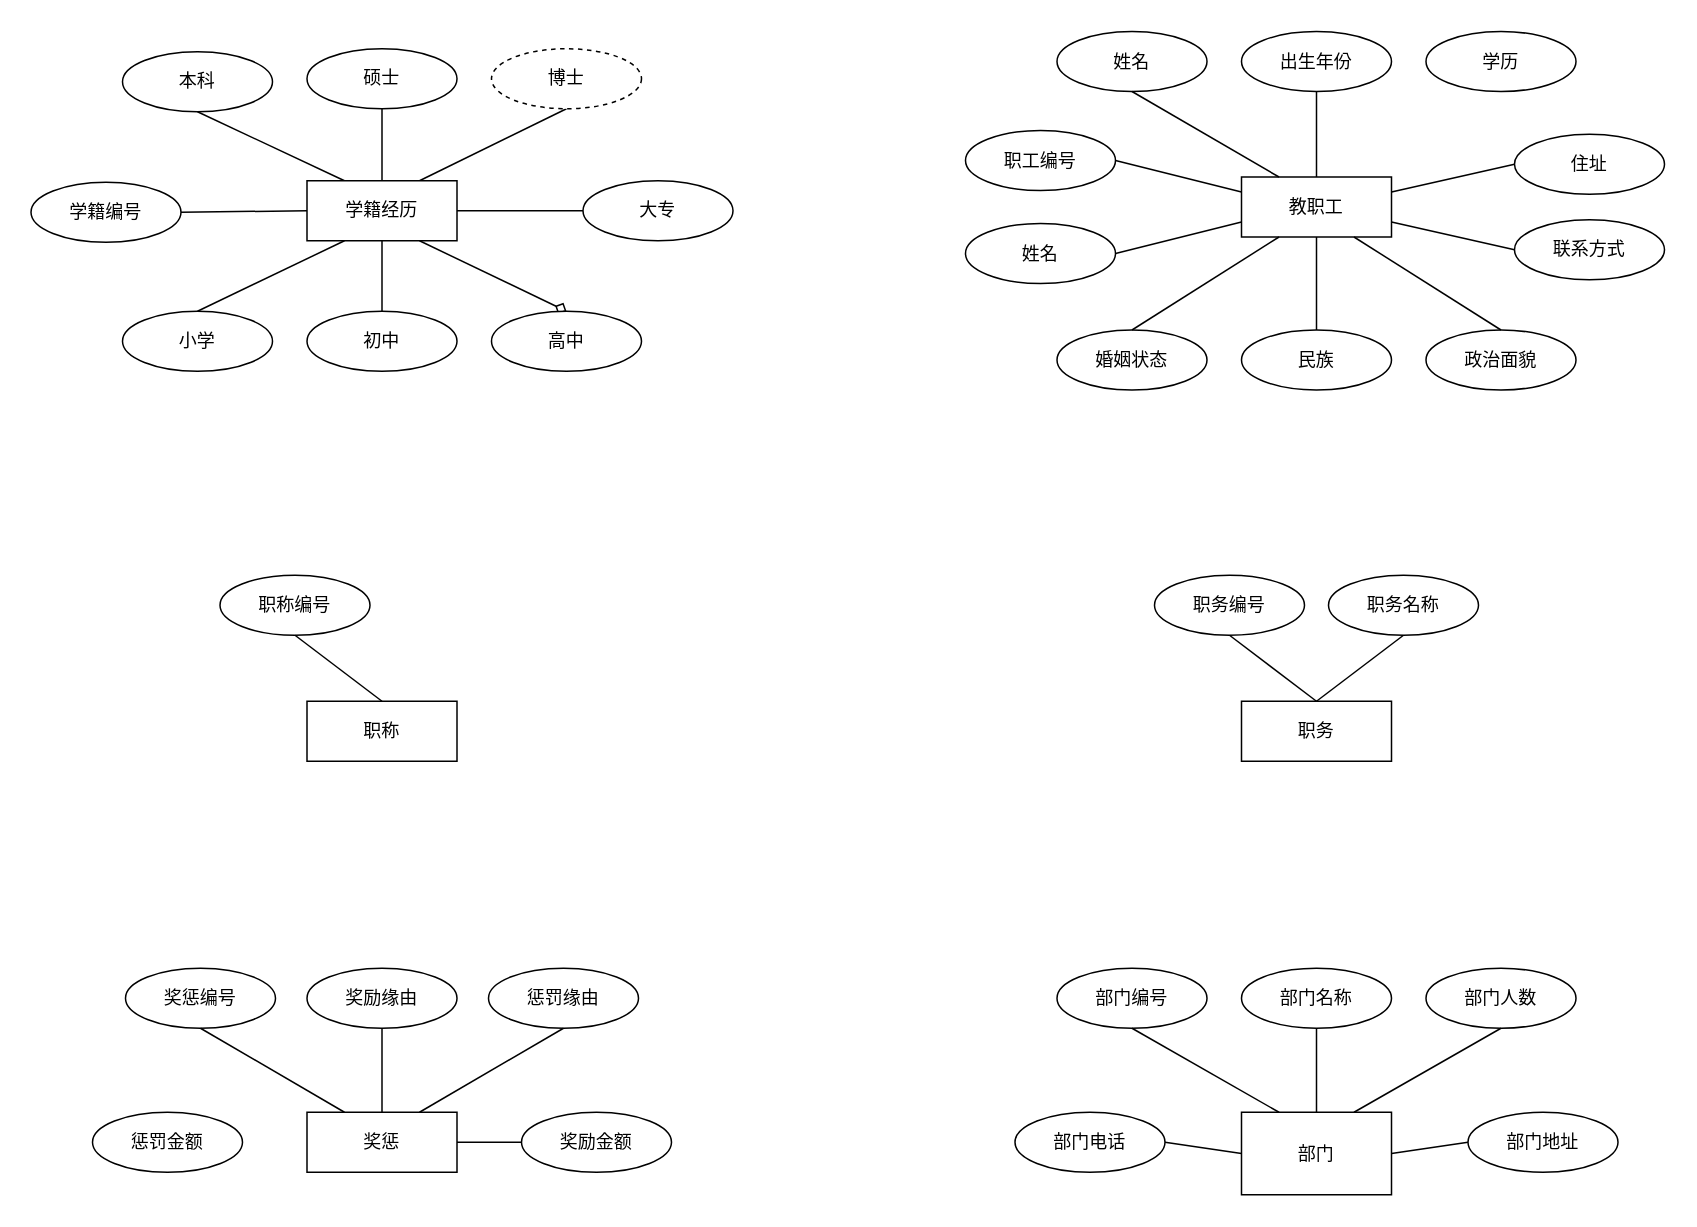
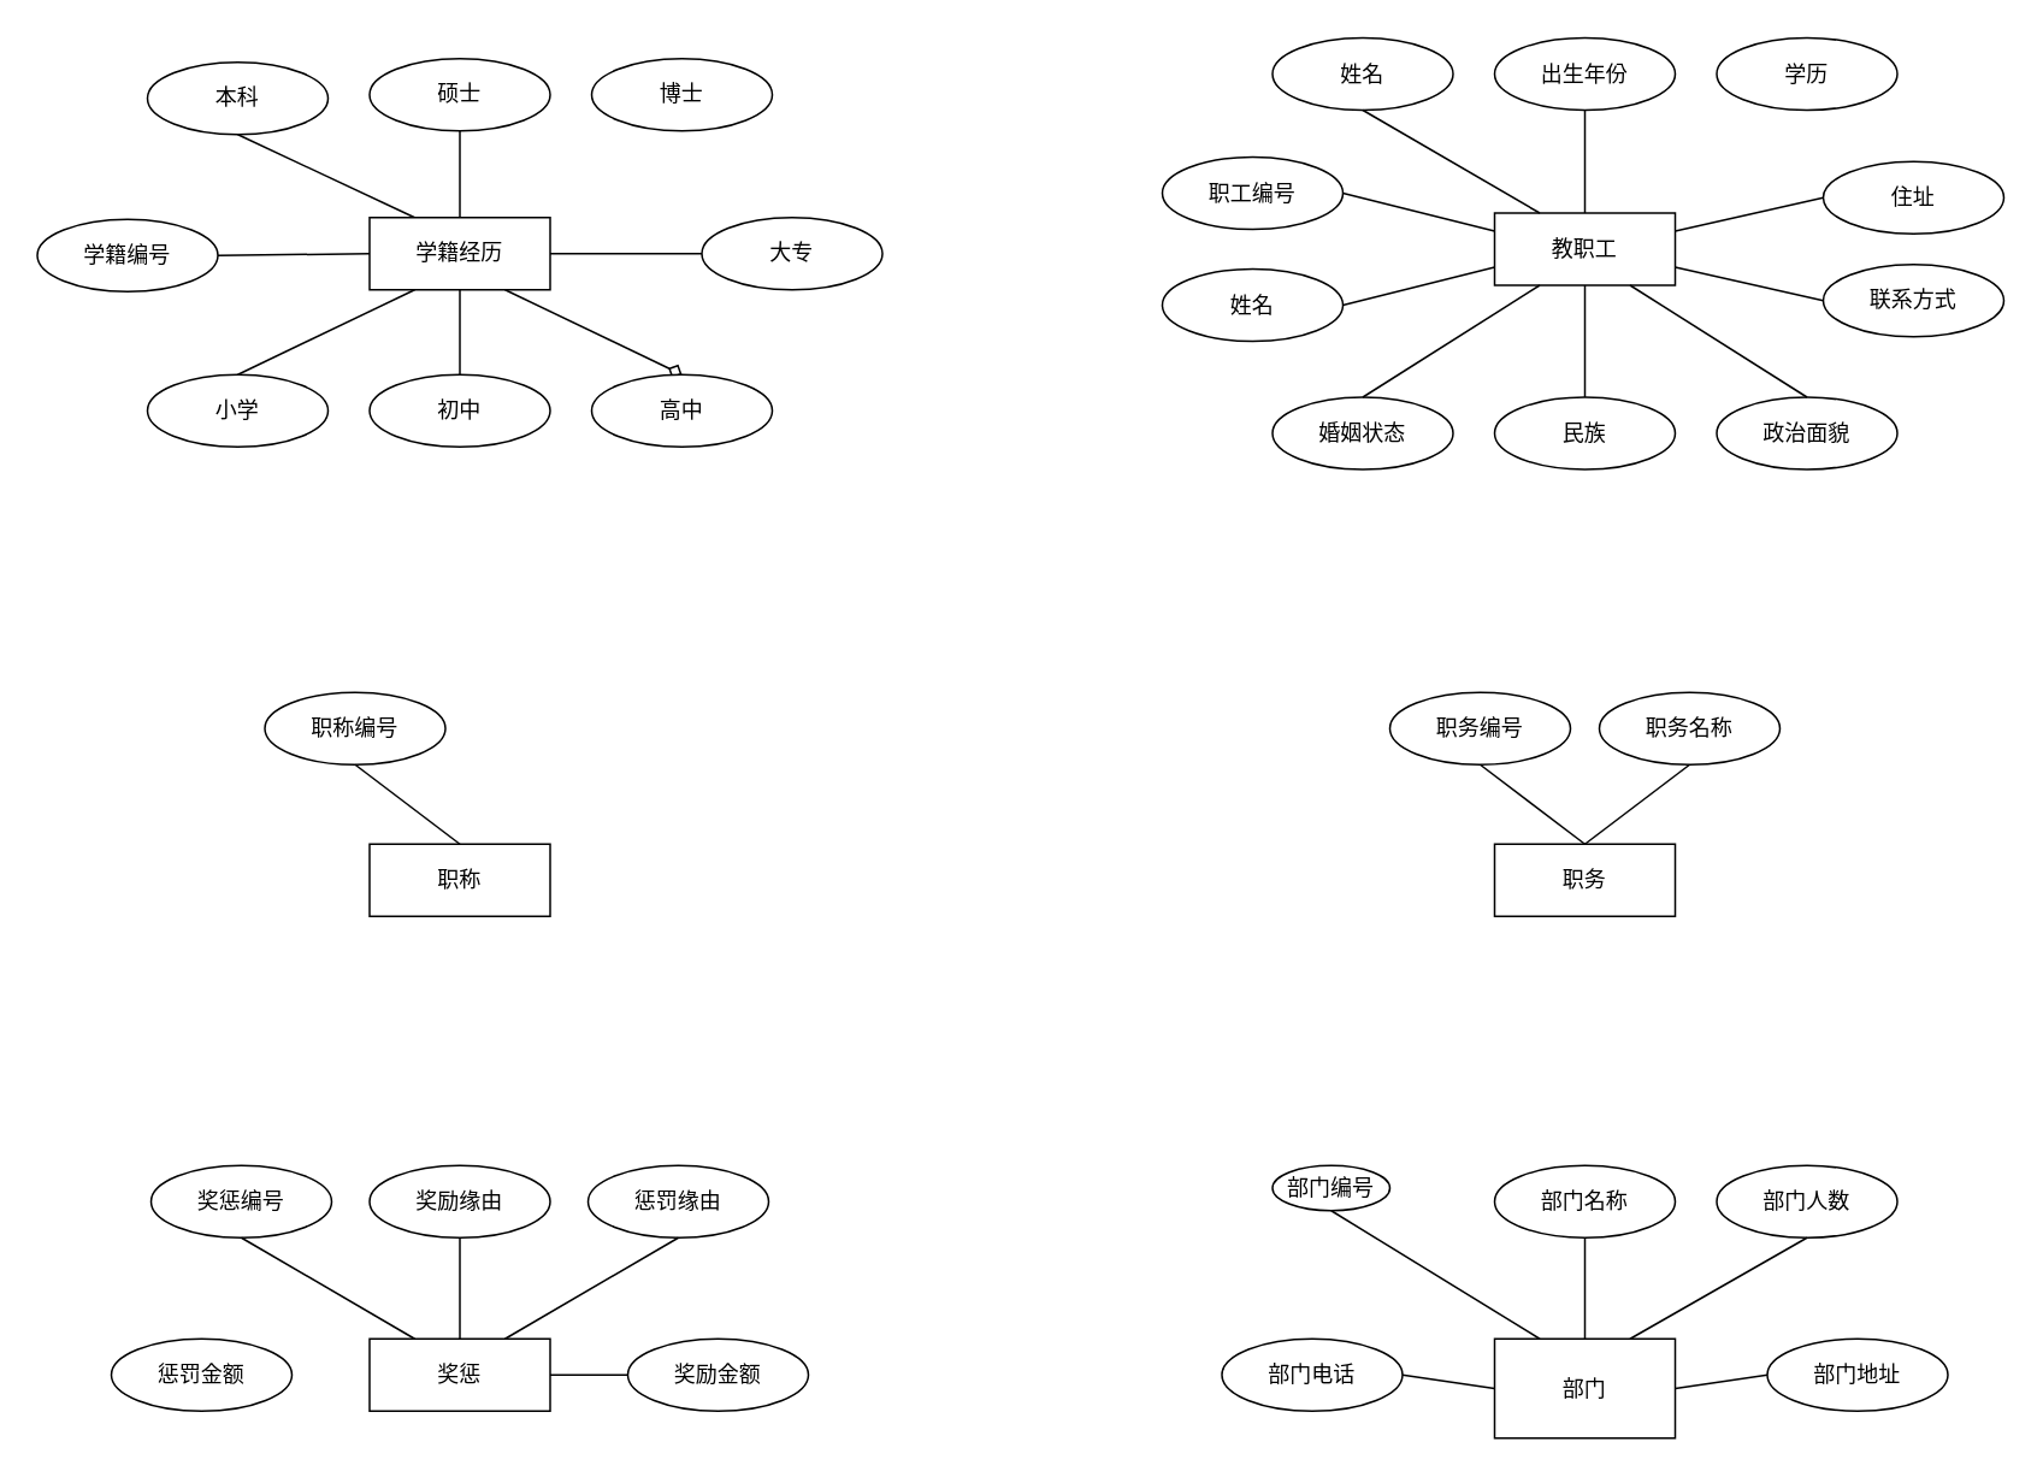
  <mxCell id="0" />
  <mxCell id="1" parent="0" />
  <mxCell id="2" style="rounded=0;orthogonalLoop=1;jettySize=auto;html=1;exitX=0.75;exitY=1;exitDx=0;exitDy=0;entryX=0.5;entryY=0;entryDx=0;entryDy=0;endArrow=diamond;endFill=0;" parent="1" source="7" target="13" edge="1"><mxGeometry relative="1" as="geometry" /></mxCell>
  <mxCell id="3" style="rounded=0;orthogonalLoop=1;jettySize=auto;html=1;exitX=1;exitY=0.5;exitDx=0;exitDy=0;endArrow=none;endFill=0;entryX=0;entryY=0.5;entryDx=0;entryDy=0;" parent="1" source="7" target="12" edge="1"><mxGeometry relative="1" as="geometry" /></mxCell>
  <mxCell id="4" style="rounded=0;orthogonalLoop=1;jettySize=auto;html=1;exitX=0.25;exitY=0;exitDx=0;exitDy=0;entryX=0.5;entryY=1;entryDx=0;entryDy=0;endArrow=none;endFill=0;" parent="1" source="7" target="11" edge="1"><mxGeometry relative="1" as="geometry" /></mxCell>
  <mxCell id="5" style="rounded=0;orthogonalLoop=1;jettySize=auto;html=1;exitX=0.5;exitY=0;exitDx=0;exitDy=0;entryX=0.5;entryY=1;entryDx=0;entryDy=0;endArrow=none;endFill=0;" parent="1" source="7" target="14" edge="1"><mxGeometry relative="1" as="geometry" /></mxCell>
- <mxCell id="6" style="rounded=0;orthogonalLoop=1;jettySize=auto;html=1;exitX=0.75;exitY=0;exitDx=0;exitDy=0;entryX=0.5;entryY=1;entryDx=0;entryDy=0;endArrow=none;endFill=0;" parent="1" source="7" target="15" edge="1"><mxGeometry relative="1" as="geometry" /></mxCell>
  <mxCell id="7" value="学籍经历" style="whiteSpace=wrap;html=1;align=center;" parent="1" vertex="1"><mxGeometry x="204" y="120" width="100" height="40" as="geometry" /></mxCell>
  <mxCell id="8" value="学籍编号" style="ellipse;whiteSpace=wrap;html=1;align=center;" parent="1" vertex="1"><mxGeometry x="20" y="121" width="100" height="40" as="geometry" /></mxCell>
  <mxCell id="9" value="小学" style="ellipse;whiteSpace=wrap;html=1;align=center;" parent="1" vertex="1"><mxGeometry x="81" y="207" width="100" height="40" as="geometry" /></mxCell>
  <mxCell id="10" value="初中" style="ellipse;whiteSpace=wrap;html=1;align=center;" parent="1" vertex="1"><mxGeometry x="204" y="207" width="100" height="40" as="geometry" /></mxCell>
  <mxCell id="11" value="本科" style="ellipse;whiteSpace=wrap;html=1;align=center;" parent="1" vertex="1"><mxGeometry x="81" y="34" width="100" height="40" as="geometry" /></mxCell>
  <mxCell id="12" value="大专" style="ellipse;whiteSpace=wrap;html=1;align=center;" parent="1" vertex="1"><mxGeometry x="388" y="120" width="100" height="40" as="geometry" /></mxCell>
  <mxCell id="13" value="高中" style="ellipse;whiteSpace=wrap;html=1;align=center;" parent="1" vertex="1"><mxGeometry x="327" y="207" width="100" height="40" as="geometry" /></mxCell>
  <mxCell id="14" value="硕士" style="ellipse;whiteSpace=wrap;html=1;align=center;" parent="1" vertex="1"><mxGeometry x="204" y="32" width="100" height="40" as="geometry" /></mxCell>
- <mxCell id="15" value="博士" style="ellipse;whiteSpace=wrap;html=1;align=center;dashed=1;" parent="1" vertex="1"><mxGeometry x="327" y="32" width="100" height="40" as="geometry" /></mxCell>
+ <mxCell id="15" value="博士" style="ellipse;whiteSpace=wrap;html=1;align=center;" parent="1" vertex="1"><mxGeometry x="327" y="32" width="100" height="40" as="geometry" /></mxCell>
  <mxCell id="16" value="" style="endArrow=none;html=1;rounded=0;entryX=0;entryY=0.5;entryDx=0;entryDy=0;exitX=1;exitY=0.5;exitDx=0;exitDy=0;" parent="1" source="8" target="7" edge="1"><mxGeometry relative="1" as="geometry"><mxPoint x="4" y="180" as="sourcePoint" /><mxPoint x="164" y="180" as="targetPoint" /></mxGeometry></mxCell>
  <mxCell id="17" value="" style="endArrow=none;html=1;rounded=0;entryX=0.5;entryY=0;entryDx=0;entryDy=0;exitX=0.25;exitY=1;exitDx=0;exitDy=0;" parent="1" source="7" target="9" edge="1"><mxGeometry relative="1" as="geometry"><mxPoint x="304" y="210" as="sourcePoint" /><mxPoint x="524" y="150" as="targetPoint" /></mxGeometry></mxCell>
  <mxCell id="18" value="" style="endArrow=none;html=1;rounded=0;entryX=0.5;entryY=0;entryDx=0;entryDy=0;exitX=0.5;exitY=1;exitDx=0;exitDy=0;" parent="1" source="7" target="10" edge="1"><mxGeometry relative="1" as="geometry"><mxPoint x="334" y="190" as="sourcePoint" /><mxPoint x="554" y="130" as="targetPoint" /></mxGeometry></mxCell>
  <mxCell id="19" value="教职工" style="whiteSpace=wrap;html=1;align=center;" parent="1" vertex="1"><mxGeometry x="827" y="117.5" width="100" height="40" as="geometry" /></mxCell>
  <mxCell id="20" value="职工编号" style="ellipse;whiteSpace=wrap;html=1;align=center;" parent="1" vertex="1"><mxGeometry x="643" y="86.5" width="100" height="40" as="geometry" /></mxCell>
  <mxCell id="21" value="姓名" style="ellipse;whiteSpace=wrap;html=1;align=center;" parent="1" vertex="1"><mxGeometry x="643" y="148.5" width="100" height="40" as="geometry" /></mxCell>
  <mxCell id="22" value="出生年份" style="ellipse;whiteSpace=wrap;html=1;align=center;" parent="1" vertex="1"><mxGeometry x="827" y="20.5" width="100" height="40" as="geometry" /></mxCell>
  <mxCell id="23" value="学历" style="ellipse;whiteSpace=wrap;html=1;align=center;" parent="1" vertex="1"><mxGeometry x="950" y="20.5" width="100" height="40" as="geometry" /></mxCell>
  <mxCell id="24" value="姓名" style="ellipse;whiteSpace=wrap;html=1;align=center;" parent="1" vertex="1"><mxGeometry x="704" y="20.5" width="100" height="40" as="geometry" /></mxCell>
  <mxCell id="25" value="民族" style="ellipse;whiteSpace=wrap;html=1;align=center;" parent="1" vertex="1"><mxGeometry x="827" y="219.5" width="100" height="40" as="geometry" /></mxCell>
  <mxCell id="26" value="婚姻状态" style="ellipse;whiteSpace=wrap;html=1;align=center;" parent="1" vertex="1"><mxGeometry x="704" y="219.5" width="100" height="40" as="geometry" /></mxCell>
  <mxCell id="27" value="政治面貌" style="ellipse;whiteSpace=wrap;html=1;align=center;" parent="1" vertex="1"><mxGeometry x="950" y="219.5" width="100" height="40" as="geometry" /></mxCell>
  <mxCell id="28" value="住址" style="ellipse;whiteSpace=wrap;html=1;align=center;" parent="1" vertex="1"><mxGeometry x="1009" y="89" width="100" height="40" as="geometry" /></mxCell>
  <mxCell id="29" value="联系方式" style="ellipse;whiteSpace=wrap;html=1;align=center;" parent="1" vertex="1"><mxGeometry x="1009" y="146" width="100" height="40" as="geometry" /></mxCell>
  <mxCell id="30" value="" style="endArrow=none;html=1;rounded=0;exitX=1;exitY=0.5;exitDx=0;exitDy=0;entryX=0;entryY=0.75;entryDx=0;entryDy=0;" parent="1" source="21" target="19" edge="1"><mxGeometry relative="1" as="geometry"><mxPoint x="807" y="101" as="sourcePoint" /><mxPoint x="937" y="101" as="targetPoint" /></mxGeometry></mxCell>
  <mxCell id="31" value="" style="endArrow=none;html=1;rounded=0;exitX=1;exitY=0.5;exitDx=0;exitDy=0;entryX=0;entryY=0.25;entryDx=0;entryDy=0;" parent="1" source="20" target="19" edge="1"><mxGeometry relative="1" as="geometry"><mxPoint x="827" y="101" as="sourcePoint" /><mxPoint x="957" y="101" as="targetPoint" /></mxGeometry></mxCell>
  <mxCell id="32" value="" style="endArrow=none;html=1;rounded=0;exitX=0.5;exitY=1;exitDx=0;exitDy=0;entryX=0.25;entryY=0;entryDx=0;entryDy=0;" parent="1" source="24" target="19" edge="1"><mxGeometry relative="1" as="geometry"><mxPoint x="947" y="101" as="sourcePoint" /><mxPoint x="1077" y="101" as="targetPoint" /></mxGeometry></mxCell>
  <mxCell id="33" value="" style="endArrow=none;html=1;rounded=0;exitX=0.5;exitY=1;exitDx=0;exitDy=0;entryX=0.5;entryY=0;entryDx=0;entryDy=0;" parent="1" source="22" target="19" edge="1"><mxGeometry relative="1" as="geometry"><mxPoint x="927" y="101" as="sourcePoint" /><mxPoint x="1057" y="101" as="targetPoint" /></mxGeometry></mxCell>
  <mxCell id="34" value="" style="endArrow=none;html=1;rounded=0;exitX=0.5;exitY=0;exitDx=0;exitDy=0;entryX=0.25;entryY=1;entryDx=0;entryDy=0;" parent="1" source="26" target="19" edge="1"><mxGeometry relative="1" as="geometry"><mxPoint x="787" y="201" as="sourcePoint" /><mxPoint x="917" y="201" as="targetPoint" /></mxGeometry></mxCell>
  <mxCell id="35" value="" style="endArrow=none;html=1;rounded=0;exitX=0.5;exitY=0;exitDx=0;exitDy=0;entryX=0.5;entryY=1;entryDx=0;entryDy=0;" parent="1" source="25" target="19" edge="1"><mxGeometry relative="1" as="geometry"><mxPoint x="787" y="211.5" as="sourcePoint" /><mxPoint x="917" y="211.5" as="targetPoint" /></mxGeometry></mxCell>
  <mxCell id="36" value="" style="endArrow=none;html=1;rounded=0;exitX=0.5;exitY=0;exitDx=0;exitDy=0;entryX=0.75;entryY=1;entryDx=0;entryDy=0;" parent="1" source="27" target="19" edge="1"><mxGeometry relative="1" as="geometry"><mxPoint x="827" y="221.5" as="sourcePoint" /><mxPoint x="957" y="221.5" as="targetPoint" /></mxGeometry></mxCell>
  <mxCell id="37" value="" style="endArrow=none;html=1;rounded=0;exitX=1;exitY=0.25;exitDx=0;exitDy=0;entryX=0;entryY=0.5;entryDx=0;entryDy=0;" parent="1" source="19" target="28" edge="1"><mxGeometry relative="1" as="geometry"><mxPoint x="907" y="311.5" as="sourcePoint" /><mxPoint x="1037" y="311.5" as="targetPoint" /></mxGeometry></mxCell>
  <mxCell id="38" value="" style="endArrow=none;html=1;rounded=0;exitX=1;exitY=0.75;exitDx=0;exitDy=0;entryX=0;entryY=0.5;entryDx=0;entryDy=0;" parent="1" source="19" target="29" edge="1"><mxGeometry relative="1" as="geometry"><mxPoint x="982" y="131.5" as="sourcePoint" /><mxPoint x="1112" y="131.5" as="targetPoint" /></mxGeometry></mxCell>
  <mxCell id="39" value="职称" style="whiteSpace=wrap;html=1;align=center;" parent="1" vertex="1"><mxGeometry x="204" y="467" width="100" height="40" as="geometry" /></mxCell>
  <mxCell id="40" value="职称编号" style="ellipse;whiteSpace=wrap;html=1;align=center;" parent="1" vertex="1"><mxGeometry x="146" y="383" width="100" height="40" as="geometry" /></mxCell>
- <mxCell id="41" value="部门编号" style="ellipse;whiteSpace=wrap;html=1;align=center;" parent="1" vertex="1"><mxGeometry x="704" y="645" width="100" height="40" as="geometry" /></mxCell>
+ <mxCell id="41" value="部门编号" style="ellipse;whiteSpace=wrap;html=1;align=center;" parent="1" vertex="1"><mxGeometry x="704" y="645" width="65" height="25" as="geometry" /></mxCell>
  <mxCell id="42" value="部门名称" style="ellipse;whiteSpace=wrap;html=1;align=center;" parent="1" vertex="1"><mxGeometry x="827" y="645" width="100" height="40" as="geometry" /></mxCell>
  <mxCell id="43" value="部门人数" style="ellipse;whiteSpace=wrap;html=1;align=center;" parent="1" vertex="1"><mxGeometry x="950" y="645" width="100" height="40" as="geometry" /></mxCell>
  <mxCell id="44" value="部门电话" style="ellipse;whiteSpace=wrap;html=1;align=center;" parent="1" vertex="1"><mxGeometry x="676" y="741" width="100" height="40" as="geometry" /></mxCell>
  <mxCell id="45" value="部门地址" style="ellipse;whiteSpace=wrap;html=1;align=center;" parent="1" vertex="1"><mxGeometry x="978" y="741" width="100" height="40" as="geometry" /></mxCell>
  <mxCell id="46" value="奖惩" style="whiteSpace=wrap;html=1;align=center;" parent="1" vertex="1"><mxGeometry x="204" y="741" width="100" height="40" as="geometry" /></mxCell>
  <mxCell id="47" value="奖惩编号" style="ellipse;whiteSpace=wrap;html=1;align=center;" parent="1" vertex="1"><mxGeometry x="83" y="645" width="100" height="40" as="geometry" /></mxCell>
  <mxCell id="48" value="奖励缘由" style="ellipse;whiteSpace=wrap;html=1;align=center;" parent="1" vertex="1"><mxGeometry x="204" y="645" width="100" height="40" as="geometry" /></mxCell>
  <mxCell id="49" value="惩罚缘由" style="ellipse;whiteSpace=wrap;html=1;align=center;" parent="1" vertex="1"><mxGeometry x="325" y="645" width="100" height="40" as="geometry" /></mxCell>
  <mxCell id="50" value="奖励金额" style="ellipse;whiteSpace=wrap;html=1;align=center;" parent="1" vertex="1"><mxGeometry x="347" y="741" width="100" height="40" as="geometry" /></mxCell>
  <mxCell id="51" value="惩罚金额" style="ellipse;whiteSpace=wrap;html=1;align=center;" parent="1" vertex="1"><mxGeometry x="61" y="741" width="100" height="40" as="geometry" /></mxCell>
  <mxCell id="52" value="" style="endArrow=none;html=1;rounded=0;exitX=0.25;exitY=0;exitDx=0;exitDy=0;entryX=0.5;entryY=1;entryDx=0;entryDy=0;" parent="1" source="46" target="47" edge="1"><mxGeometry relative="1" as="geometry"><mxPoint x="264" y="691" as="sourcePoint" /><mxPoint x="264" y="631" as="targetPoint" /></mxGeometry></mxCell>
  <mxCell id="53" value="" style="endArrow=none;html=1;rounded=0;exitX=0.5;exitY=0;exitDx=0;exitDy=0;entryX=0.5;entryY=1;entryDx=0;entryDy=0;" parent="1" source="46" target="48" edge="1"><mxGeometry relative="1" as="geometry"><mxPoint x="259" y="891" as="sourcePoint" /><mxPoint x="329" y="791" as="targetPoint" /></mxGeometry></mxCell>
  <mxCell id="54" value="" style="endArrow=none;html=1;rounded=0;exitX=0.75;exitY=0;exitDx=0;exitDy=0;entryX=0.5;entryY=1;entryDx=0;entryDy=0;" parent="1" source="46" target="49" edge="1"><mxGeometry relative="1" as="geometry"><mxPoint x="259" y="931" as="sourcePoint" /><mxPoint x="329" y="831" as="targetPoint" /></mxGeometry></mxCell>
  <mxCell id="55" value="" style="endArrow=none;html=1;rounded=0;exitX=1;exitY=0.5;exitDx=0;exitDy=0;entryX=0;entryY=0.5;entryDx=0;entryDy=0;" parent="1" source="46" target="50" edge="1"><mxGeometry relative="1" as="geometry"><mxPoint x="274" y="921" as="sourcePoint" /><mxPoint x="344" y="821" as="targetPoint" /></mxGeometry></mxCell>
  <mxCell id="56" value="" style="endArrow=none;html=1;rounded=0;exitX=0.5;exitY=0;exitDx=0;exitDy=0;entryX=0.5;entryY=1;entryDx=0;entryDy=0;" edge="1" parent="1" source="39" target="40"><mxGeometry relative="1" as="geometry"><mxPoint x="352" y="607" as="sourcePoint" /><mxPoint x="512" y="607" as="targetPoint" /></mxGeometry></mxCell>
  <mxCell id="57" value="职务" style="whiteSpace=wrap;html=1;align=center;" vertex="1" parent="1"><mxGeometry x="827" y="467" width="100" height="40" as="geometry" /></mxCell>
  <mxCell id="58" value="职务编号" style="ellipse;whiteSpace=wrap;html=1;align=center;" vertex="1" parent="1"><mxGeometry x="769" y="383" width="100" height="40" as="geometry" /></mxCell>
  <mxCell id="59" value="职务名称" style="ellipse;whiteSpace=wrap;html=1;align=center;" vertex="1" parent="1"><mxGeometry x="885" y="383" width="100" height="40" as="geometry" /></mxCell>
  <mxCell id="60" value="" style="endArrow=none;html=1;rounded=0;exitX=0.5;exitY=1;exitDx=0;exitDy=0;entryX=0.5;entryY=0;entryDx=0;entryDy=0;" edge="1" parent="1" source="59" target="57"><mxGeometry relative="1" as="geometry"><mxPoint x="777" y="627" as="sourcePoint" /><mxPoint x="867" y="567" as="targetPoint" /></mxGeometry></mxCell>
  <mxCell id="61" value="" style="endArrow=none;html=1;rounded=0;exitX=0.5;exitY=0;exitDx=0;exitDy=0;entryX=0.5;entryY=1;entryDx=0;entryDy=0;" edge="1" parent="1" source="57" target="58"><mxGeometry relative="1" as="geometry"><mxPoint x="975" y="607" as="sourcePoint" /><mxPoint x="1135" y="607" as="targetPoint" /></mxGeometry></mxCell>
  <mxCell id="62" value="部门" style="whiteSpace=wrap;html=1;align=center;" vertex="1" parent="1"><mxGeometry x="827" y="741" width="100" height="55" as="geometry" /></mxCell>
  <mxCell id="63" value="" style="endArrow=none;html=1;rounded=0;exitX=0.5;exitY=1;exitDx=0;exitDy=0;entryX=0.25;entryY=0;entryDx=0;entryDy=0;" edge="1" parent="1" source="41" target="62"><mxGeometry relative="1" as="geometry"><mxPoint x="679" y="832" as="sourcePoint" /><mxPoint x="839" y="832" as="targetPoint" /></mxGeometry></mxCell>
  <mxCell id="64" value="" style="endArrow=none;html=1;rounded=0;exitX=0.5;exitY=1;exitDx=0;exitDy=0;entryX=0.5;entryY=0;entryDx=0;entryDy=0;" edge="1" parent="1" source="42" target="62"><mxGeometry relative="1" as="geometry"><mxPoint x="985" y="725" as="sourcePoint" /><mxPoint x="1145" y="725" as="targetPoint" /></mxGeometry></mxCell>
  <mxCell id="65" value="" style="endArrow=none;html=1;rounded=0;exitX=0.5;exitY=1;exitDx=0;exitDy=0;entryX=0.75;entryY=0;entryDx=0;entryDy=0;" edge="1" parent="1" source="43" target="62"><mxGeometry relative="1" as="geometry"><mxPoint x="1030" y="743" as="sourcePoint" /><mxPoint x="1190" y="743" as="targetPoint" /></mxGeometry></mxCell>
  <mxCell id="66" value="" style="endArrow=none;html=1;rounded=0;exitX=1;exitY=0.5;exitDx=0;exitDy=0;entryX=0;entryY=0.5;entryDx=0;entryDy=0;" edge="1" parent="1" source="44" target="62"><mxGeometry relative="1" as="geometry"><mxPoint x="819" y="849" as="sourcePoint" /><mxPoint x="979" y="849" as="targetPoint" /></mxGeometry></mxCell>
  <mxCell id="67" value="" style="endArrow=none;html=1;rounded=0;exitX=1;exitY=0.5;exitDx=0;exitDy=0;entryX=0;entryY=0.5;entryDx=0;entryDy=0;" edge="1" parent="1" source="62" target="45"><mxGeometry relative="1" as="geometry"><mxPoint x="937" y="859" as="sourcePoint" /><mxPoint x="1097" y="859" as="targetPoint" /></mxGeometry></mxCell>
